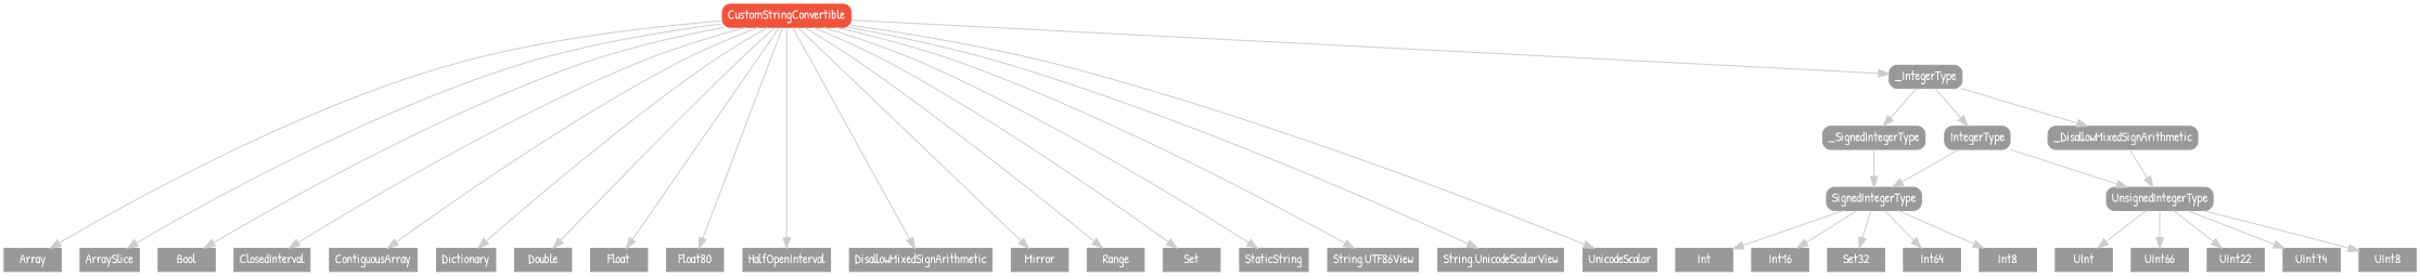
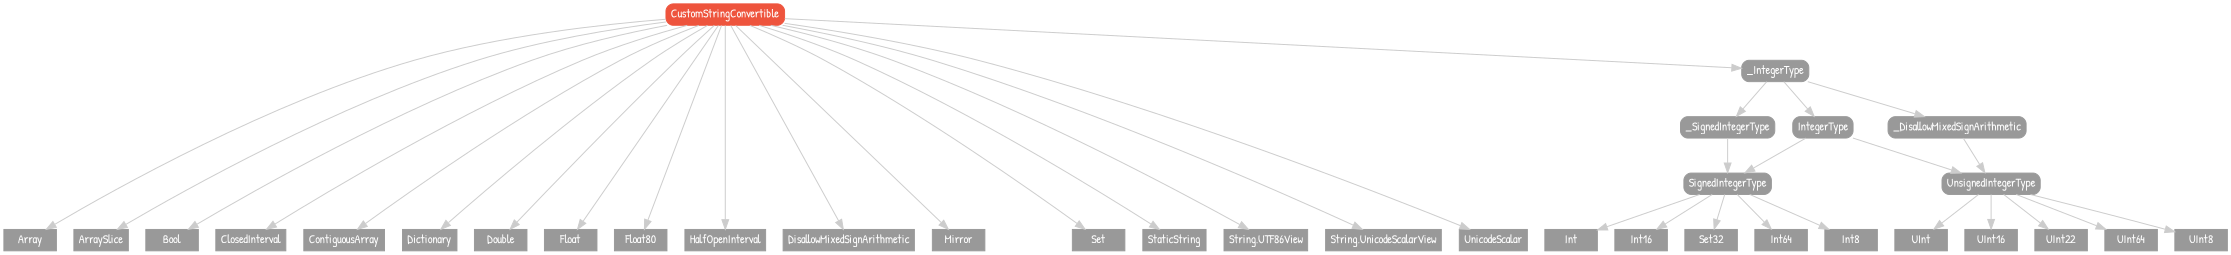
  strict digraph {
    fontname="Patrick Hand"
    node [color="#999999" fillcolor="#999999" fontcolor=white fontname="Patrick Hand" fontsize=12 margin="0.07,0.05" shape=box style=filled]
    edge [color="#cccccc" fontname="Patrick Hand"]
    Array [height=0.3]
    ArraySlice [height=0.3]
    Bool [height=0.3]
    ClosedInterval [height=0.3]
    ContiguousArray [height=0.3]
    Dictionary [height=0.3]
    Double [height=0.3]
    Float [height=0.3]
    Float80 [height=0.3]
    HalfOpenInterval [height=0.3]
    n11 [height=0.3 label=DisallowMixedSignArithmetic]
    Int [height=0.3]
    Int16 [height=0.3]
    n14 [height=0.3 label=Set32]
    Int64 [height=0.3]
    Int8 [height=0.3]
    Mirror [height=0.3]
-   Range [height=0.3]
    Set [height=0.3]
    StaticString [height=0.3]
    n21 [height=0.3 label="String.UTF86View"]
    "String.UnicodeScalarView" [height=0.3]
    UInt [height=0.3]
-   UInt16 [height=0.3 label=UInt66]
+   UInt16 [height=0.3]
    n25 [height=0.3 label=UInt22]
-   UInt64 [height=0.3 label=UInt74]
+   UInt64 [height=0.3]
    UInt8 [height=0.3]
    UnicodeScalar [height=0.3]
    CustomStringConvertible [color="#ee543d" fillcolor="#ee543d" height=0.3 style="filled,rounded"]
    _IntegerType [height=0.3 style="filled,rounded"]
    IntegerType [height=0.3 style="filled,rounded"]
    _DisallowMixedSignArithmetic [height=0.3 style="filled,rounded"]
    _SignedIntegerType [height=0.3 style="filled,rounded"]
    SignedIntegerType [height=0.3 style="filled,rounded"]
    UnsignedIntegerType [height=0.3 style="filled,rounded"]
    subgraph sub_1 {
      rank=max
      Array
      ArraySlice
      Bool
      ClosedInterval
      ContiguousArray
      Dictionary
      Double
      Float
      Float80
      HalfOpenInterval
      n11
      Int
      Int16
      n14
      Int64
      Int8
      Mirror
-     Range
      Set
      StaticString
      n21
      "String.UnicodeScalarView"
      UInt
      UInt16
      n25
      UInt64
      UInt8
      UnicodeScalar
    }
    CustomStringConvertible -> Array
    CustomStringConvertible -> ArraySlice
    CustomStringConvertible -> Bool
    CustomStringConvertible -> ClosedInterval
    CustomStringConvertible -> ContiguousArray
    CustomStringConvertible -> Dictionary
    CustomStringConvertible -> Double
    CustomStringConvertible -> Float
    CustomStringConvertible -> Float80
    CustomStringConvertible -> HalfOpenInterval
    CustomStringConvertible -> n11
    CustomStringConvertible -> Mirror
-   CustomStringConvertible -> Range
    CustomStringConvertible -> Set
    CustomStringConvertible -> StaticString
    CustomStringConvertible -> n21
    CustomStringConvertible -> "String.UnicodeScalarView"
    CustomStringConvertible -> UnicodeScalar
    CustomStringConvertible -> _IntegerType
    _IntegerType -> IntegerType
    _IntegerType -> _DisallowMixedSignArithmetic
    _IntegerType -> _SignedIntegerType
    IntegerType -> SignedIntegerType
    IntegerType -> UnsignedIntegerType
    _DisallowMixedSignArithmetic -> UnsignedIntegerType
    _SignedIntegerType -> SignedIntegerType
    SignedIntegerType -> Int
    SignedIntegerType -> Int16
    SignedIntegerType -> n14
    SignedIntegerType -> Int64
    SignedIntegerType -> Int8
    UnsignedIntegerType -> UInt
    UnsignedIntegerType -> UInt16
    UnsignedIntegerType -> n25
    UnsignedIntegerType -> UInt64
    UnsignedIntegerType -> UInt8
  }
